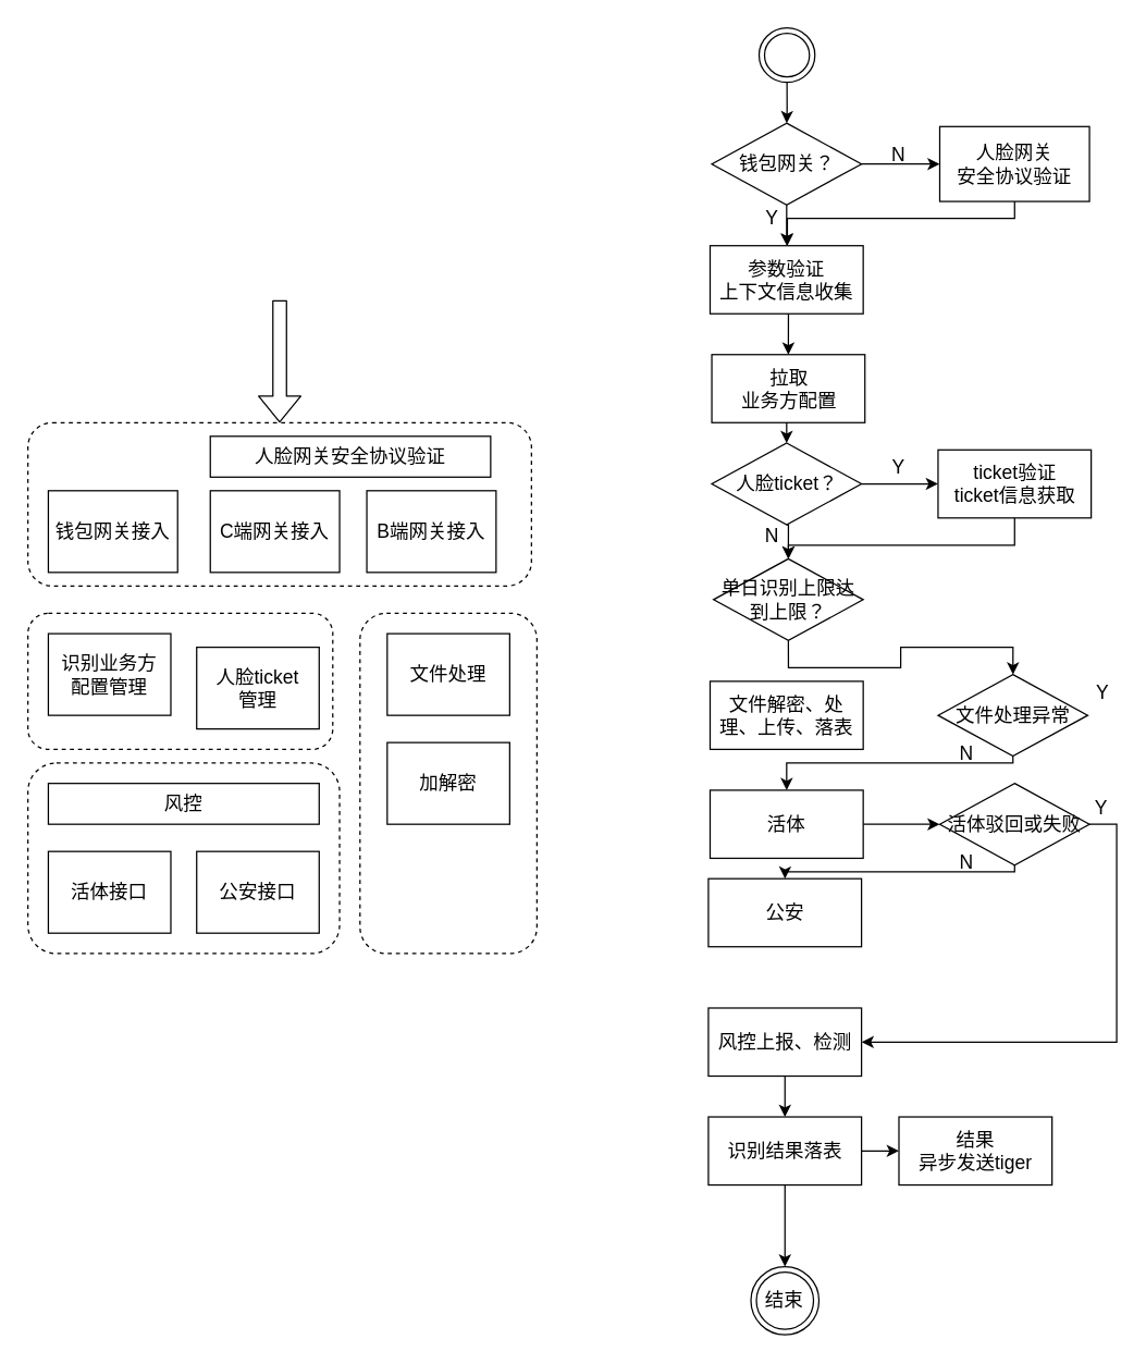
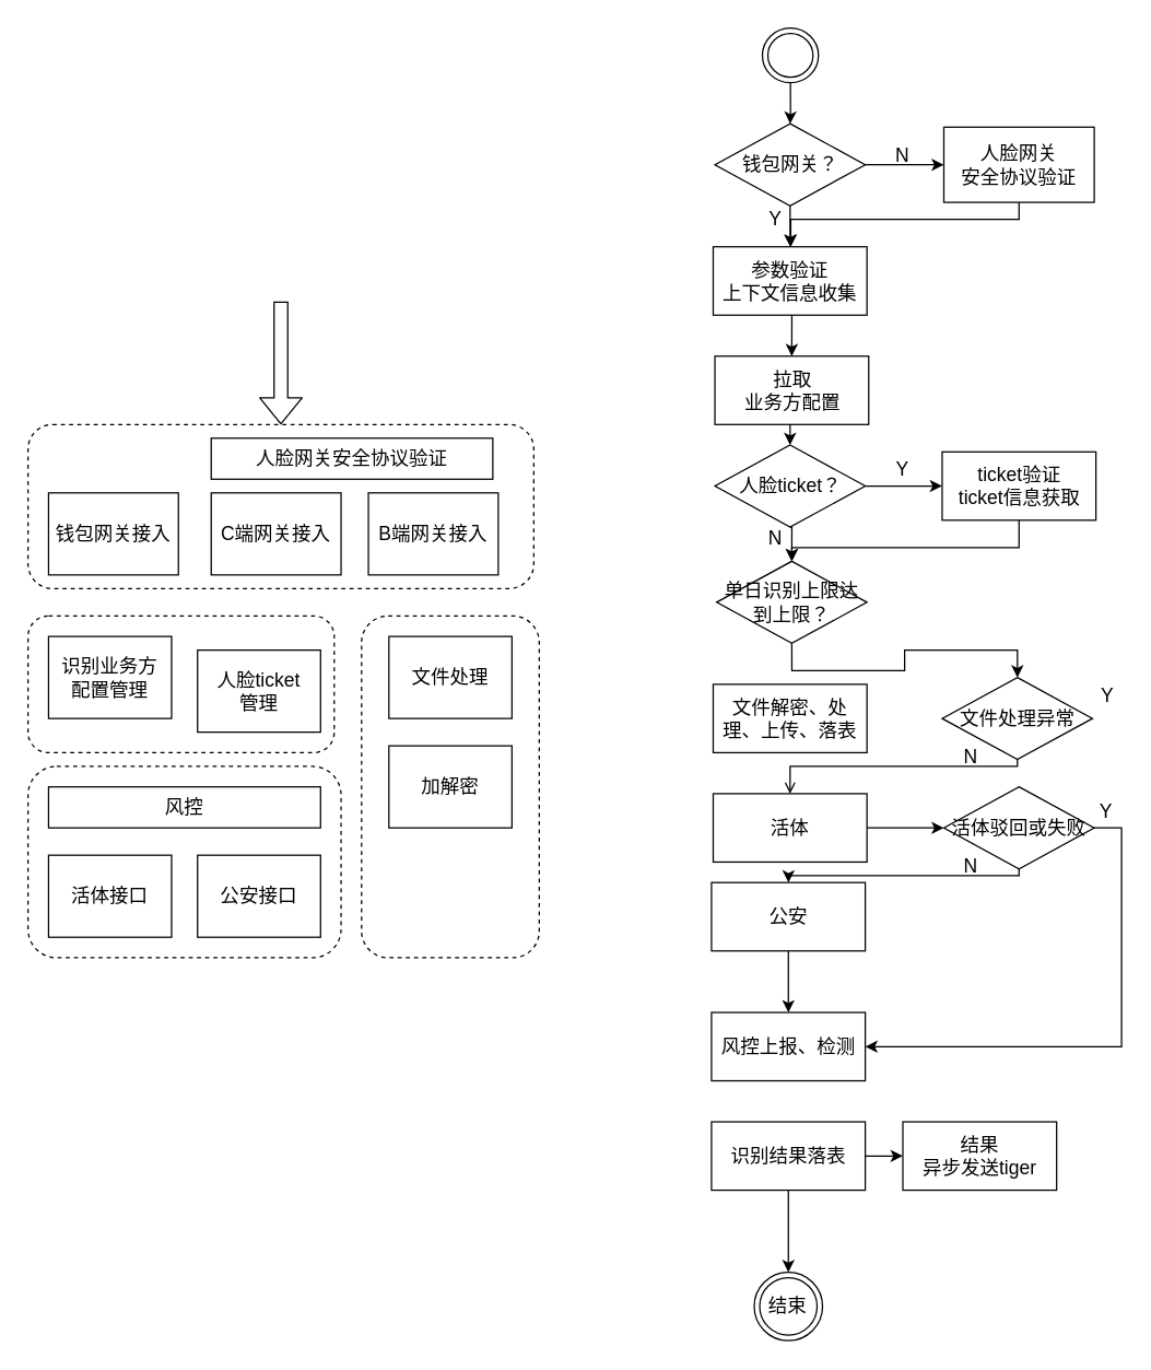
  <mxCell id="0" />
  <mxCell id="1" parent="0" />
  <mxCell id="2" value="" style="rounded=1;whiteSpace=wrap;html=1;fontSize=14;fillColor=none;dashed=1;strokeWidth=1;" vertex="1" parent="1"><mxGeometry x="20" y="560" width="229" height="140" as="geometry" /></mxCell>
  <mxCell id="3" value="" style="rounded=1;whiteSpace=wrap;html=1;fontSize=14;fillColor=none;dashed=1;strokeWidth=1;" vertex="1" parent="1"><mxGeometry x="20" y="310" width="370" height="120" as="geometry" /></mxCell>
  <mxCell id="4" value="" style="rounded=1;whiteSpace=wrap;html=1;fontSize=14;fillColor=none;dashed=1;strokeWidth=1;" vertex="1" parent="1"><mxGeometry x="20" y="450" width="224" height="100" as="geometry" /></mxCell>
  <mxCell id="5" value="加解密" style="rounded=0;whiteSpace=wrap;html=1;fontSize=14;" vertex="1" parent="1"><mxGeometry x="284" y="545" width="90" height="60" as="geometry" /></mxCell>
  <mxCell id="6" value="文件处理" style="rounded=0;whiteSpace=wrap;html=1;fontSize=14;" vertex="1" parent="1"><mxGeometry x="284" y="465" width="90" height="60" as="geometry" /></mxCell>
  <mxCell id="7" value="人脸ticket&lt;br&gt;管理" style="rounded=0;whiteSpace=wrap;html=1;fontSize=14;" vertex="1" parent="1"><mxGeometry x="144" y="475" width="90" height="60" as="geometry" /></mxCell>
  <mxCell id="8" value="风控" style="rounded=0;whiteSpace=wrap;html=1;fontSize=14;" vertex="1" parent="1"><mxGeometry x="35" y="575" width="199" height="30" as="geometry" /></mxCell>
  <mxCell id="9" value="活体接口" style="rounded=0;whiteSpace=wrap;html=1;fontSize=14;" vertex="1" parent="1"><mxGeometry x="35" y="625" width="90" height="60" as="geometry" /></mxCell>
  <mxCell id="10" value="公安接口" style="rounded=0;whiteSpace=wrap;html=1;fontSize=14;" vertex="1" parent="1"><mxGeometry x="144" y="625" width="90" height="60" as="geometry" /></mxCell>
  <mxCell id="11" value="识别业务方&lt;br&gt;配置管理" style="rounded=0;whiteSpace=wrap;html=1;fontSize=14;" vertex="1" parent="1"><mxGeometry x="35" y="465" width="90" height="60" as="geometry" /></mxCell>
  <mxCell id="12" value="钱包网关接入" style="rounded=0;whiteSpace=wrap;html=1;fontSize=14;" vertex="1" parent="1"><mxGeometry x="35" y="360" width="95" height="60" as="geometry" /></mxCell>
  <mxCell id="13" value="" style="rounded=1;whiteSpace=wrap;html=1;fontSize=14;fillColor=none;dashed=1;strokeWidth=1;" vertex="1" parent="1"><mxGeometry x="264" y="450" width="130" height="250" as="geometry" /></mxCell>
  <mxCell id="14" value="B端网关接入" style="rounded=0;whiteSpace=wrap;html=1;fontSize=14;" vertex="1" parent="1"><mxGeometry x="269" y="360" width="95" height="60" as="geometry" /></mxCell>
  <mxCell id="15" value="C端网关接入" style="rounded=0;whiteSpace=wrap;html=1;fontSize=14;" vertex="1" parent="1"><mxGeometry x="154" y="360" width="95" height="60" as="geometry" /></mxCell>
  <mxCell id="16" value="人脸网关安全协议验证" style="rounded=0;whiteSpace=wrap;html=1;fontSize=14;" vertex="1" parent="1"><mxGeometry x="154" y="320" width="206" height="30" as="geometry" /></mxCell>
  <mxCell id="17" value="" style="shape=flexArrow;endArrow=classic;html=1;fontSize=14;entryX=0.5;entryY=0;entryDx=0;entryDy=0;" edge="1" parent="1" target="3"><mxGeometry width="50" height="50" relative="1" as="geometry"><mxPoint x="205" y="220" as="sourcePoint" /><mxPoint x="310" y="200" as="targetPoint" /></mxGeometry></mxCell>
  <mxCell id="18" style="edgeStyle=orthogonalEdgeStyle;rounded=0;orthogonalLoop=1;jettySize=auto;html=1;exitX=0.5;exitY=1;exitDx=0;exitDy=0;fontSize=14;" edge="1" parent="1" source="19" target="24"><mxGeometry relative="1" as="geometry" /></mxCell>
  <mxCell id="19" value="" style="ellipse;shape=doubleEllipse;whiteSpace=wrap;html=1;aspect=fixed;fontSize=17;strokeWidth=1;gradientColor=none;align=left;verticalAlign=middle;fillColor=#FFFFFF;shadow=0;" vertex="1" parent="1"><mxGeometry x="557.25" y="20" width="41" height="40" as="geometry" /></mxCell>
  <mxCell id="20" style="edgeStyle=orthogonalEdgeStyle;rounded=0;orthogonalLoop=1;jettySize=auto;html=1;exitX=0.5;exitY=1;exitDx=0;exitDy=0;fontSize=14;" edge="1" parent="1" source="21" target="26"><mxGeometry relative="1" as="geometry"><Array as="points"><mxPoint x="745" y="160" /><mxPoint x="578" y="160" /></Array></mxGeometry></mxCell>
  <mxCell id="21" value="人脸网关&lt;br&gt;安全协议验证" style="rounded=0;whiteSpace=wrap;html=1;shadow=0;glass=0;sketch=0;fontSize=14;strokeWidth=1;fillColor=#FFFFFF;gradientColor=none;align=center;verticalAlign=middle;" vertex="1" parent="1"><mxGeometry x="690" y="92.5" width="110" height="55" as="geometry" /></mxCell>
  <mxCell id="22" style="edgeStyle=orthogonalEdgeStyle;rounded=0;orthogonalLoop=1;jettySize=auto;html=1;exitX=1;exitY=0.5;exitDx=0;exitDy=0;entryX=0;entryY=0.5;entryDx=0;entryDy=0;fontSize=14;" edge="1" parent="1" source="24" target="21"><mxGeometry relative="1" as="geometry" /></mxCell>
  <mxCell id="23" style="edgeStyle=orthogonalEdgeStyle;rounded=0;orthogonalLoop=1;jettySize=auto;html=1;exitX=0.5;exitY=1;exitDx=0;exitDy=0;fontSize=14;" edge="1" parent="1" source="24" target="26"><mxGeometry relative="1" as="geometry"><mxPoint x="578" y="190" as="targetPoint" /></mxGeometry></mxCell>
  <mxCell id="24" value="钱包网关？" style="rhombus;whiteSpace=wrap;html=1;rounded=0;shadow=0;glass=0;sketch=0;fontSize=14;strokeWidth=1;fillColor=#FFFFFF;gradientColor=none;align=center;verticalAlign=middle;" vertex="1" parent="1"><mxGeometry x="522.5" y="90" width="110" height="60" as="geometry" /></mxCell>
  <mxCell id="25" style="edgeStyle=orthogonalEdgeStyle;rounded=0;orthogonalLoop=1;jettySize=auto;html=1;exitX=0.5;exitY=1;exitDx=0;exitDy=0;entryX=0.5;entryY=0;entryDx=0;entryDy=0;fontSize=14;" edge="1" parent="1" source="26" target="28"><mxGeometry relative="1" as="geometry" /></mxCell>
  <mxCell id="26" value="参数验证&lt;br&gt;上下文信息收集" style="rounded=0;whiteSpace=wrap;html=1;shadow=0;glass=0;sketch=0;fontSize=14;strokeWidth=1;fillColor=#FFFFFF;gradientColor=none;align=center;verticalAlign=middle;" vertex="1" parent="1"><mxGeometry x="521.25" y="180" width="112.5" height="50" as="geometry" /></mxCell>
  <mxCell id="27" style="edgeStyle=orthogonalEdgeStyle;rounded=0;orthogonalLoop=1;jettySize=auto;html=1;exitX=0.5;exitY=1;exitDx=0;exitDy=0;entryX=0.5;entryY=0;entryDx=0;entryDy=0;fontSize=14;" edge="1" parent="1" source="28" target="33"><mxGeometry relative="1" as="geometry" /></mxCell>
  <mxCell id="28" value="拉取&lt;br&gt;业务方配置" style="rounded=0;whiteSpace=wrap;html=1;shadow=0;glass=0;sketch=0;fontSize=14;strokeWidth=1;fillColor=#FFFFFF;gradientColor=none;align=center;verticalAlign=middle;" vertex="1" parent="1"><mxGeometry x="522.5" y="260" width="112.5" height="50" as="geometry" /></mxCell>
  <mxCell id="29" style="edgeStyle=orthogonalEdgeStyle;rounded=0;orthogonalLoop=1;jettySize=auto;html=1;exitX=0.5;exitY=1;exitDx=0;exitDy=0;entryX=0.5;entryY=0;entryDx=0;entryDy=0;fontSize=14;" edge="1" parent="1" source="30" target="43"><mxGeometry relative="1" as="geometry"><Array as="points"><mxPoint x="745" y="400" /><mxPoint x="579" y="400" /></Array></mxGeometry></mxCell>
  <mxCell id="30" value="ticket验证&lt;br&gt;ticket信息获取" style="rounded=0;whiteSpace=wrap;html=1;shadow=0;glass=0;sketch=0;fontSize=14;strokeWidth=1;fillColor=#FFFFFF;gradientColor=none;align=center;verticalAlign=middle;" vertex="1" parent="1"><mxGeometry x="688.75" y="330" width="112.5" height="50" as="geometry" /></mxCell>
  <mxCell id="31" style="edgeStyle=orthogonalEdgeStyle;rounded=0;orthogonalLoop=1;jettySize=auto;html=1;exitX=1;exitY=0.5;exitDx=0;exitDy=0;entryX=0;entryY=0.5;entryDx=0;entryDy=0;fontSize=14;" edge="1" parent="1" source="33" target="30"><mxGeometry relative="1" as="geometry" /></mxCell>
  <mxCell id="32" style="edgeStyle=orthogonalEdgeStyle;rounded=0;orthogonalLoop=1;jettySize=auto;html=1;exitX=0.5;exitY=1;exitDx=0;exitDy=0;entryX=0.5;entryY=0;entryDx=0;entryDy=0;fontSize=14;" edge="1" parent="1" source="33" target="43"><mxGeometry relative="1" as="geometry" /></mxCell>
  <mxCell id="33" value="人脸ticket？" style="rhombus;whiteSpace=wrap;html=1;rounded=0;shadow=0;glass=0;sketch=0;fontSize=14;strokeWidth=1;fillColor=#FFFFFF;gradientColor=none;align=center;verticalAlign=middle;" vertex="1" parent="1"><mxGeometry x="522.5" y="325" width="110" height="60" as="geometry" /></mxCell>
  <mxCell id="34" value="文件解密、处理、上传、落表" style="rounded=0;whiteSpace=wrap;html=1;shadow=0;glass=0;sketch=0;fontSize=14;strokeWidth=1;fillColor=#FFFFFF;gradientColor=none;align=center;verticalAlign=middle;" vertex="1" parent="1"><mxGeometry x="521.25" y="500" width="112.5" height="50" as="geometry" /></mxCell>
  <mxCell id="35" style="edgeStyle=orthogonalEdgeStyle;rounded=0;orthogonalLoop=1;jettySize=auto;html=1;exitX=1;exitY=0.5;exitDx=0;exitDy=0;entryX=0;entryY=0.5;entryDx=0;entryDy=0;fontSize=14;" edge="1" parent="1" source="36" target="48"><mxGeometry relative="1" as="geometry" /></mxCell>
  <mxCell id="36" value="活体" style="rounded=0;whiteSpace=wrap;html=1;shadow=0;glass=0;sketch=0;fontSize=14;strokeWidth=1;fillColor=#FFFFFF;gradientColor=none;align=center;verticalAlign=middle;" vertex="1" parent="1"><mxGeometry x="521.25" y="580" width="112.5" height="50" as="geometry" /></mxCell>
+ <mxCell id="37" style="edgeStyle=orthogonalEdgeStyle;rounded=0;orthogonalLoop=1;jettySize=auto;html=1;exitX=0.5;exitY=1;exitDx=0;exitDy=0;entryX=0.5;entryY=0;entryDx=0;entryDy=0;fontSize=14;" edge="1" parent="1" source="38" target="40"><mxGeometry relative="1" as="geometry" /></mxCell>
  <mxCell id="38" value="公安" style="rounded=0;whiteSpace=wrap;html=1;shadow=0;glass=0;sketch=0;fontSize=14;strokeWidth=1;fillColor=#FFFFFF;gradientColor=none;align=center;verticalAlign=middle;" vertex="1" parent="1"><mxGeometry x="520" y="645" width="112.5" height="50" as="geometry" /></mxCell>
- <mxCell id="39" style="edgeStyle=orthogonalEdgeStyle;rounded=0;orthogonalLoop=1;jettySize=auto;html=1;exitX=0.5;exitY=1;exitDx=0;exitDy=0;entryX=0.5;entryY=0;entryDx=0;entryDy=0;fontSize=14;" edge="1" parent="1" source="40" target="51"><mxGeometry relative="1" as="geometry" /></mxCell>
  <mxCell id="40" value="风控上报、检测" style="rounded=0;whiteSpace=wrap;html=1;shadow=0;glass=0;sketch=0;fontSize=14;strokeWidth=1;fillColor=#FFFFFF;gradientColor=none;align=center;verticalAlign=middle;" vertex="1" parent="1"><mxGeometry x="520" y="740" width="112.5" height="50" as="geometry" /></mxCell>
  <mxCell id="41" value="结束" style="ellipse;shape=doubleEllipse;whiteSpace=wrap;html=1;aspect=fixed;rounded=0;shadow=0;glass=0;sketch=0;fontSize=14;strokeWidth=1;fillColor=#FFFFFF;gradientColor=none;align=center;verticalAlign=middle;" vertex="1" parent="1"><mxGeometry x="551.25" y="930" width="50" height="50" as="geometry" /></mxCell>
  <mxCell id="42" style="edgeStyle=orthogonalEdgeStyle;rounded=0;orthogonalLoop=1;jettySize=auto;html=1;exitX=0.5;exitY=1;exitDx=0;exitDy=0;fontSize=14;" edge="1" parent="1" source="43" target="45"><mxGeometry relative="1" as="geometry" /></mxCell>
  <mxCell id="43" value="单日识别上限达到上限？" style="rhombus;whiteSpace=wrap;html=1;rounded=0;shadow=0;glass=0;sketch=0;fontSize=14;strokeWidth=1;fillColor=#FFFFFF;gradientColor=none;align=center;verticalAlign=middle;" vertex="1" parent="1"><mxGeometry x="523.75" y="410" width="110" height="60" as="geometry" /></mxCell>
- <mxCell id="44" style="edgeStyle=orthogonalEdgeStyle;rounded=0;orthogonalLoop=1;jettySize=auto;html=1;exitX=0.5;exitY=1;exitDx=0;exitDy=0;entryX=0.5;entryY=0;entryDx=0;entryDy=0;fontSize=14;" edge="1" parent="1" source="45" target="36"><mxGeometry relative="1" as="geometry"><Array as="points"><mxPoint x="744" y="560" /><mxPoint x="578" y="560" /></Array></mxGeometry></mxCell>
+ <mxCell id="44" style="edgeStyle=orthogonalEdgeStyle;rounded=0;orthogonalLoop=1;jettySize=auto;html=1;exitX=0.5;exitY=1;exitDx=0;exitDy=0;entryX=0.5;entryY=0;entryDx=0;entryDy=0;fontSize=14;endArrow=open;" edge="1" parent="1" source="45" target="36"><mxGeometry relative="1" as="geometry"><Array as="points"><mxPoint x="744" y="560" /><mxPoint x="578" y="560" /></Array></mxGeometry></mxCell>
  <mxCell id="45" value="文件处理异常" style="rhombus;whiteSpace=wrap;html=1;rounded=0;shadow=0;glass=0;sketch=0;fontSize=14;strokeWidth=1;fillColor=#FFFFFF;gradientColor=none;align=center;verticalAlign=middle;" vertex="1" parent="1"><mxGeometry x="688.75" y="495" width="110" height="60" as="geometry" /></mxCell>
  <mxCell id="46" style="edgeStyle=orthogonalEdgeStyle;rounded=0;orthogonalLoop=1;jettySize=auto;html=1;exitX=0.5;exitY=1;exitDx=0;exitDy=0;entryX=0.5;entryY=0;entryDx=0;entryDy=0;fontSize=14;" edge="1" parent="1" source="48" target="38"><mxGeometry relative="1" as="geometry"><Array as="points"><mxPoint x="745" y="640" /><mxPoint x="576" y="640" /></Array></mxGeometry></mxCell>
  <mxCell id="47" style="edgeStyle=orthogonalEdgeStyle;rounded=0;orthogonalLoop=1;jettySize=auto;html=1;exitX=1;exitY=0.5;exitDx=0;exitDy=0;entryX=1;entryY=0.5;entryDx=0;entryDy=0;fontSize=14;" edge="1" parent="1" source="48" target="40"><mxGeometry relative="1" as="geometry" /></mxCell>
  <mxCell id="48" value="活体驳回或失败" style="rhombus;whiteSpace=wrap;html=1;rounded=0;shadow=0;glass=0;sketch=0;fontSize=14;strokeWidth=1;fillColor=#FFFFFF;gradientColor=none;align=center;verticalAlign=middle;" vertex="1" parent="1"><mxGeometry x="690" y="575" width="110" height="60" as="geometry" /></mxCell>
  <mxCell id="49" style="edgeStyle=orthogonalEdgeStyle;rounded=0;orthogonalLoop=1;jettySize=auto;html=1;exitX=0.5;exitY=1;exitDx=0;exitDy=0;entryX=0.5;entryY=0;entryDx=0;entryDy=0;fontSize=14;" edge="1" parent="1" source="51" target="41"><mxGeometry relative="1" as="geometry" /></mxCell>
  <mxCell id="50" value="" style="edgeStyle=orthogonalEdgeStyle;rounded=0;orthogonalLoop=1;jettySize=auto;html=1;fontSize=14;" edge="1" parent="1" source="51" target="52"><mxGeometry relative="1" as="geometry" /></mxCell>
  <mxCell id="51" value="识别结果落表" style="rounded=0;whiteSpace=wrap;html=1;shadow=0;glass=0;sketch=0;fontSize=14;strokeWidth=1;fillColor=#FFFFFF;gradientColor=none;align=center;verticalAlign=middle;" vertex="1" parent="1"><mxGeometry x="520" y="820" width="112.5" height="50" as="geometry" /></mxCell>
  <mxCell id="52" value="结果&lt;br&gt;异步发送tiger" style="rounded=0;whiteSpace=wrap;html=1;shadow=0;glass=0;sketch=0;fontSize=14;strokeWidth=1;fillColor=#FFFFFF;gradientColor=none;align=center;verticalAlign=middle;" vertex="1" parent="1"><mxGeometry x="660" y="820" width="112.5" height="50" as="geometry" /></mxCell>
  <mxCell id="53" value="Y" style="text;html=1;strokeColor=none;fillColor=none;align=center;verticalAlign=middle;whiteSpace=wrap;rounded=0;shadow=0;glass=0;sketch=0;fontSize=14;" vertex="1" parent="1"><mxGeometry x="557.25" y="147.5" width="20" height="25" as="geometry" /></mxCell>
  <mxCell id="54" value="N" style="text;html=1;strokeColor=none;fillColor=none;align=center;verticalAlign=middle;whiteSpace=wrap;rounded=0;shadow=0;glass=0;sketch=0;fontSize=14;" vertex="1" parent="1"><mxGeometry x="650" y="100" width="20" height="25" as="geometry" /></mxCell>
  <mxCell id="55" value="Y" style="text;html=1;strokeColor=none;fillColor=none;align=center;verticalAlign=middle;whiteSpace=wrap;rounded=0;shadow=0;glass=0;sketch=0;fontSize=14;" vertex="1" parent="1"><mxGeometry x="650" y="330" width="20" height="25" as="geometry" /></mxCell>
  <mxCell id="56" value="Y" style="text;html=1;strokeColor=none;fillColor=none;align=center;verticalAlign=middle;whiteSpace=wrap;rounded=0;shadow=0;glass=0;sketch=0;fontSize=14;" vertex="1" parent="1"><mxGeometry x="800" y="495" width="20" height="25" as="geometry" /></mxCell>
  <mxCell id="57" value="Y" style="text;html=1;strokeColor=none;fillColor=none;align=center;verticalAlign=middle;whiteSpace=wrap;rounded=0;shadow=0;glass=0;sketch=0;fontSize=14;" vertex="1" parent="1"><mxGeometry x="798.75" y="580" width="20" height="25" as="geometry" /></mxCell>
  <mxCell id="58" value="N" style="text;html=1;strokeColor=none;fillColor=none;align=center;verticalAlign=middle;whiteSpace=wrap;rounded=0;shadow=0;glass=0;sketch=0;fontSize=14;" vertex="1" parent="1"><mxGeometry x="557.25" y="380" width="20" height="25" as="geometry" /></mxCell>
  <mxCell id="59" value="N" style="text;html=1;strokeColor=none;fillColor=none;align=center;verticalAlign=middle;whiteSpace=wrap;rounded=0;shadow=0;glass=0;sketch=0;fontSize=14;" vertex="1" parent="1"><mxGeometry x="700" y="540" width="20" height="25" as="geometry" /></mxCell>
  <mxCell id="60" value="N" style="text;html=1;strokeColor=none;fillColor=none;align=center;verticalAlign=middle;whiteSpace=wrap;rounded=0;shadow=0;glass=0;sketch=0;fontSize=14;" vertex="1" parent="1"><mxGeometry x="700" y="620" width="20" height="25" as="geometry" /></mxCell>
